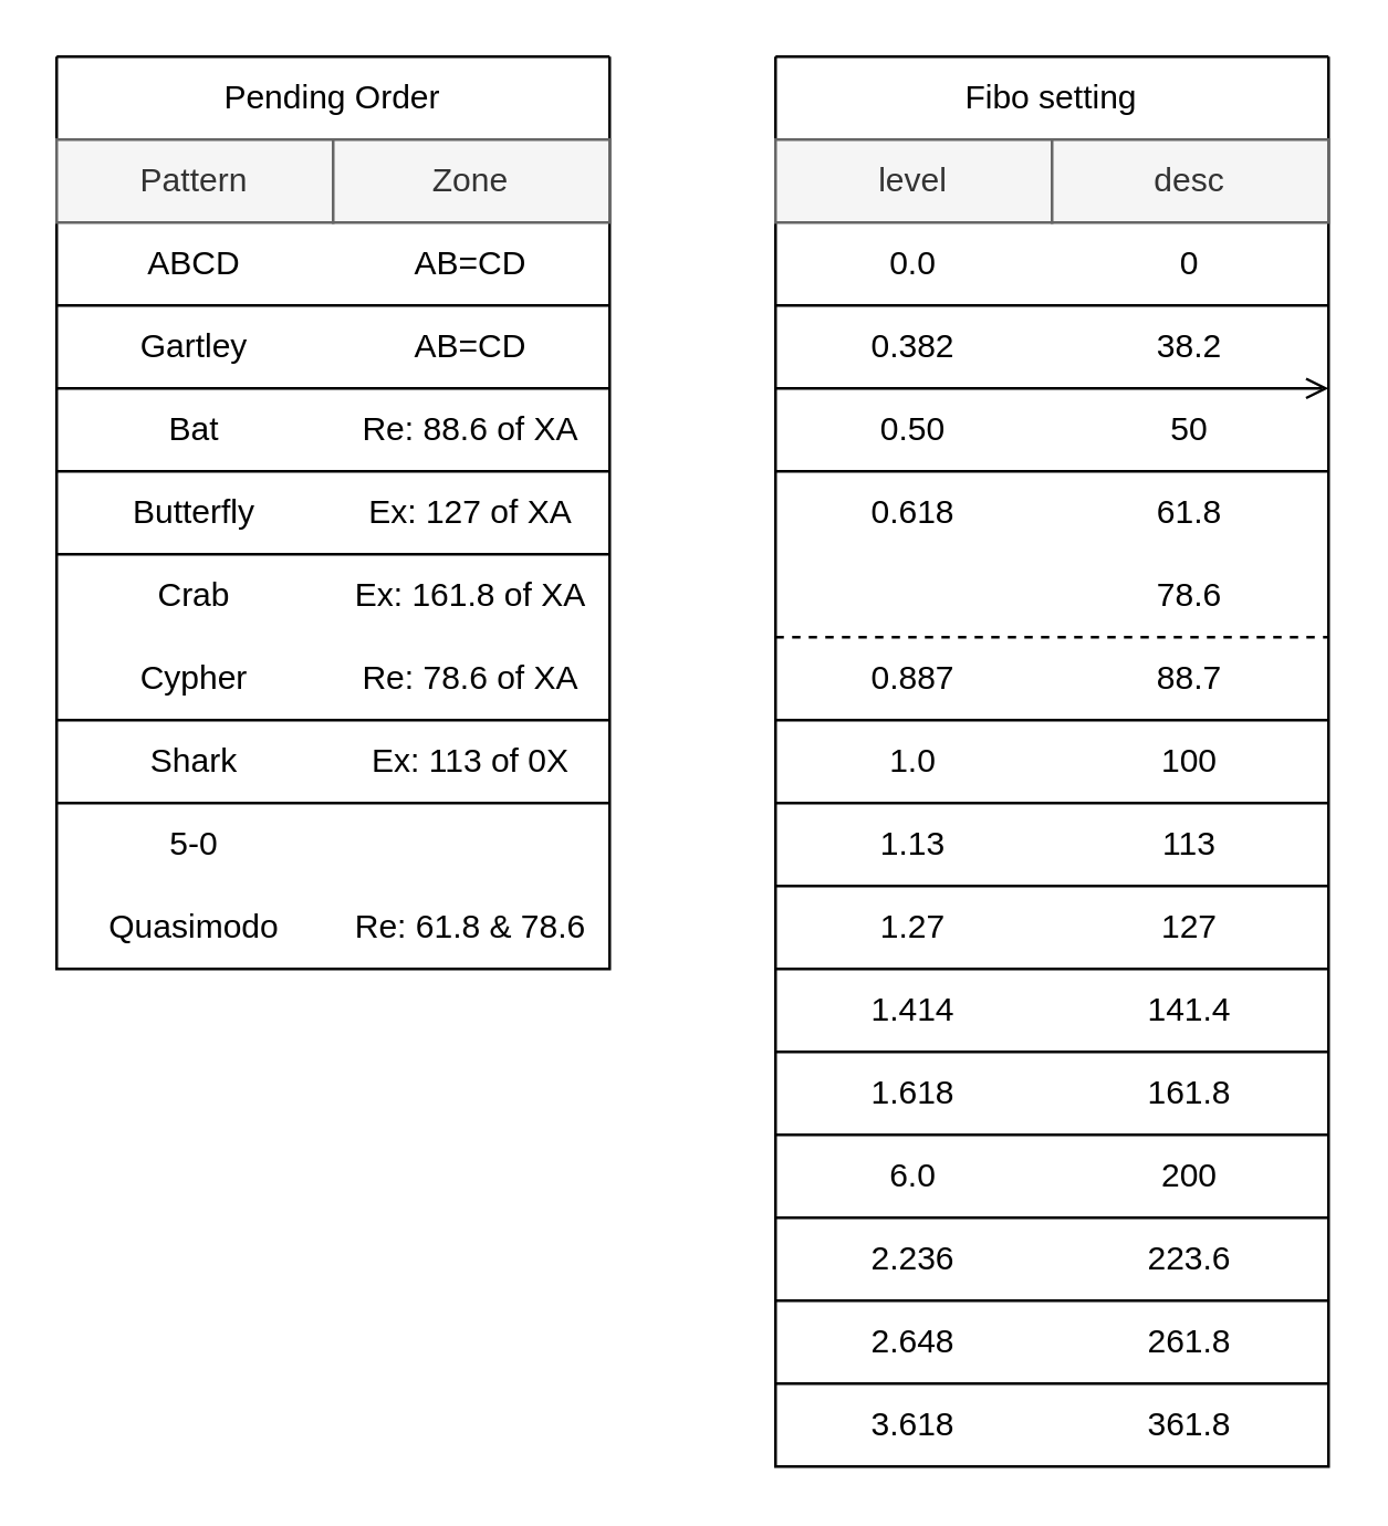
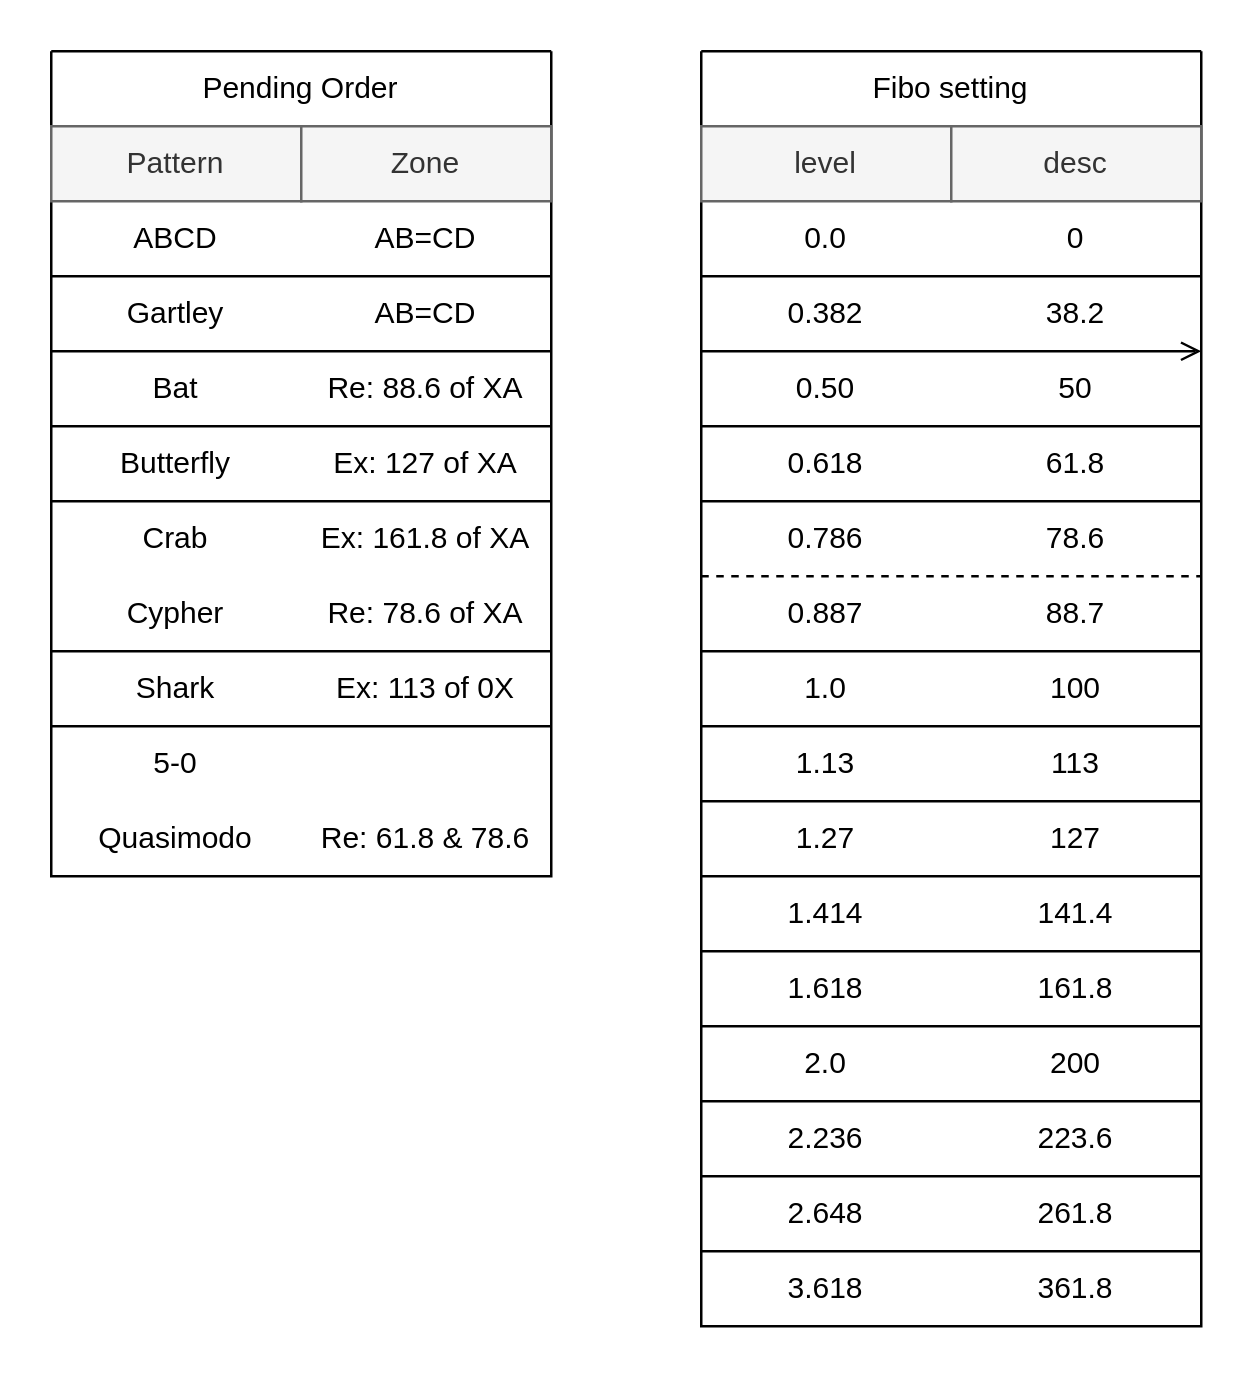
  <mxCell id="0" />
  <mxCell id="1" parent="0" />
  <mxCell id="2" value="" style="swimlane;startSize=0;" vertex="1" parent="1"><mxGeometry x="20" y="20" width="200" height="330" as="geometry" /></mxCell>
  <mxCell id="3" value="ABCD" style="text;html=1;align=center;verticalAlign=middle;whiteSpace=wrap;rounded=0;strokeColor=none;" vertex="1" parent="2"><mxGeometry y="60" width="100" height="30" as="geometry" /></mxCell>
  <mxCell id="4" value="AB=CD" style="text;html=1;align=center;verticalAlign=middle;whiteSpace=wrap;rounded=0;strokeColor=none;" vertex="1" parent="2"><mxGeometry x="100" y="60" width="100" height="30" as="geometry" /></mxCell>
  <mxCell id="5" value="Gartley" style="text;html=1;align=center;verticalAlign=middle;whiteSpace=wrap;rounded=0;" vertex="1" parent="2"><mxGeometry y="90" width="100" height="30" as="geometry" /></mxCell>
  <mxCell id="6" value="AB=CD" style="text;html=1;align=center;verticalAlign=middle;whiteSpace=wrap;rounded=0;" vertex="1" parent="2"><mxGeometry x="100" y="90" width="100" height="30" as="geometry" /></mxCell>
  <mxCell id="7" value="Re: 88.6 of XA" style="text;html=1;align=center;verticalAlign=middle;whiteSpace=wrap;rounded=0;" vertex="1" parent="2"><mxGeometry x="100" y="120" width="100" height="30" as="geometry" /></mxCell>
  <mxCell id="8" value="Bat" style="text;html=1;align=center;verticalAlign=middle;whiteSpace=wrap;rounded=0;" vertex="1" parent="2"><mxGeometry y="120" width="100" height="30" as="geometry" /></mxCell>
  <mxCell id="9" value="Butterfly" style="text;html=1;align=center;verticalAlign=middle;whiteSpace=wrap;rounded=0;" vertex="1" parent="2"><mxGeometry y="150" width="100" height="30" as="geometry" /></mxCell>
  <mxCell id="10" value="Ex: 127 of XA" style="text;html=1;align=center;verticalAlign=middle;whiteSpace=wrap;rounded=0;" vertex="1" parent="2"><mxGeometry x="100" y="150" width="100" height="30" as="geometry" /></mxCell>
  <mxCell id="11" value="Crab" style="text;html=1;align=center;verticalAlign=middle;whiteSpace=wrap;rounded=0;" vertex="1" parent="2"><mxGeometry y="180" width="100" height="30" as="geometry" /></mxCell>
  <mxCell id="12" value="Ex: 161.8 of XA" style="text;html=1;align=center;verticalAlign=middle;whiteSpace=wrap;rounded=0;" vertex="1" parent="2"><mxGeometry x="100" y="180" width="100" height="30" as="geometry" /></mxCell>
  <mxCell id="13" value="Cypher" style="text;html=1;align=center;verticalAlign=middle;whiteSpace=wrap;rounded=0;" vertex="1" parent="2"><mxGeometry y="210" width="100" height="30" as="geometry" /></mxCell>
  <mxCell id="14" value="Re: 78.6 of XA" style="text;html=1;align=center;verticalAlign=middle;whiteSpace=wrap;rounded=0;" vertex="1" parent="2"><mxGeometry x="100" y="210" width="100" height="30" as="geometry" /></mxCell>
  <mxCell id="15" value="Shark" style="text;html=1;align=center;verticalAlign=middle;whiteSpace=wrap;rounded=0;" vertex="1" parent="2"><mxGeometry y="240" width="100" height="30" as="geometry" /></mxCell>
  <mxCell id="16" value="Ex: 113 of 0X" style="text;html=1;align=center;verticalAlign=middle;whiteSpace=wrap;rounded=0;" vertex="1" parent="2"><mxGeometry x="100" y="240" width="100" height="30" as="geometry" /></mxCell>
  <mxCell id="17" value="5-0" style="text;html=1;align=center;verticalAlign=middle;whiteSpace=wrap;rounded=0;" vertex="1" parent="2"><mxGeometry y="270" width="100" height="30" as="geometry" /></mxCell>
  <mxCell id="18" value="Quasimodo" style="text;html=1;align=center;verticalAlign=middle;whiteSpace=wrap;rounded=0;" vertex="1" parent="2"><mxGeometry y="300" width="100" height="30" as="geometry" /></mxCell>
  <mxCell id="19" value="Pattern" style="text;html=1;align=center;verticalAlign=middle;whiteSpace=wrap;rounded=0;fillColor=#f5f5f5;strokeColor=#666666;fontColor=#333333;" vertex="1" parent="2"><mxGeometry y="30" width="100" height="30" as="geometry" /></mxCell>
  <mxCell id="20" value="Zone" style="text;html=1;align=center;verticalAlign=middle;whiteSpace=wrap;rounded=0;fillColor=#f5f5f5;strokeColor=#666666;fontColor=#333333;" vertex="1" parent="2"><mxGeometry x="100" y="30" width="100" height="30" as="geometry" /></mxCell>
  <mxCell id="21" value="" style="endArrow=none;html=1;rounded=0;exitX=0;exitY=0;exitDx=0;exitDy=0;entryX=1;entryY=0;entryDx=0;entryDy=0;" edge="1" parent="2" source="5" target="6"><mxGeometry width="50" height="50" relative="1" as="geometry"><mxPoint x="210" y="180" as="sourcePoint" /><mxPoint x="260" y="130" as="targetPoint" /></mxGeometry></mxCell>
  <mxCell id="22" value="" style="endArrow=none;html=1;rounded=0;exitX=0;exitY=0;exitDx=0;exitDy=0;entryX=1;entryY=0;entryDx=0;entryDy=0;" edge="1" parent="2" source="8" target="7"><mxGeometry width="50" height="50" relative="1" as="geometry"><mxPoint x="210" y="180" as="sourcePoint" /><mxPoint x="260" y="130" as="targetPoint" /></mxGeometry></mxCell>
  <mxCell id="23" value="" style="endArrow=none;html=1;rounded=0;exitX=0;exitY=0;exitDx=0;exitDy=0;entryX=1;entryY=0;entryDx=0;entryDy=0;" edge="1" parent="2" source="9" target="10"><mxGeometry width="50" height="50" relative="1" as="geometry"><mxPoint x="210" y="180" as="sourcePoint" /><mxPoint x="260" y="130" as="targetPoint" /></mxGeometry></mxCell>
  <mxCell id="24" value="" style="endArrow=none;html=1;rounded=0;exitX=0;exitY=0;exitDx=0;exitDy=0;entryX=1;entryY=0;entryDx=0;entryDy=0;" edge="1" parent="2" source="11" target="12"><mxGeometry width="50" height="50" relative="1" as="geometry"><mxPoint x="210" y="190" as="sourcePoint" /><mxPoint x="260" y="140" as="targetPoint" /></mxGeometry></mxCell>
  <mxCell id="25" value="" style="endArrow=none;html=1;rounded=0;exitX=0;exitY=1;exitDx=0;exitDy=0;entryX=1;entryY=0;entryDx=0;entryDy=0;" edge="1" parent="2" source="13" target="16"><mxGeometry width="50" height="50" relative="1" as="geometry"><mxPoint x="210" y="260" as="sourcePoint" /><mxPoint x="260" y="210" as="targetPoint" /></mxGeometry></mxCell>
  <mxCell id="26" value="" style="endArrow=none;html=1;rounded=0;exitX=0;exitY=0;exitDx=0;exitDy=0;entryX=1;entryY=1;entryDx=0;entryDy=0;" edge="1" parent="2" source="17" target="16"><mxGeometry width="50" height="50" relative="1" as="geometry"><mxPoint x="210" y="260" as="sourcePoint" /><mxPoint x="260" y="210" as="targetPoint" /></mxGeometry></mxCell>
  <mxCell id="27" value="Re: 61.8 &amp;amp; 78.6" style="text;html=1;align=center;verticalAlign=middle;whiteSpace=wrap;rounded=0;" vertex="1" parent="2"><mxGeometry x="100" y="300" width="100" height="30" as="geometry" /></mxCell>
  <mxCell id="28" value="Pending Order" style="text;html=1;align=center;verticalAlign=middle;whiteSpace=wrap;rounded=0;" vertex="1" parent="2"><mxGeometry width="200" height="30" as="geometry" /></mxCell>
  <mxCell id="29" value="" style="swimlane;startSize=0;" vertex="1" parent="1"><mxGeometry x="280" y="20" width="200" height="510" as="geometry" /></mxCell>
  <mxCell id="30" value="0.0" style="text;html=1;align=center;verticalAlign=middle;whiteSpace=wrap;rounded=0;strokeColor=none;" vertex="1" parent="29"><mxGeometry y="60" width="100" height="30" as="geometry" /></mxCell>
  <mxCell id="31" value="0" style="text;html=1;align=center;verticalAlign=middle;whiteSpace=wrap;rounded=0;strokeColor=none;" vertex="1" parent="29"><mxGeometry x="100" y="60" width="100" height="30" as="geometry" /></mxCell>
  <mxCell id="32" value="0.382" style="text;html=1;align=center;verticalAlign=middle;whiteSpace=wrap;rounded=0;" vertex="1" parent="29"><mxGeometry y="90" width="100" height="30" as="geometry" /></mxCell>
  <mxCell id="33" value="38.2" style="text;html=1;align=center;verticalAlign=middle;whiteSpace=wrap;rounded=0;" vertex="1" parent="29"><mxGeometry x="100" y="90" width="100" height="30" as="geometry" /></mxCell>
  <mxCell id="34" value="50" style="text;html=1;align=center;verticalAlign=middle;whiteSpace=wrap;rounded=0;" vertex="1" parent="29"><mxGeometry x="100" y="120" width="100" height="30" as="geometry" /></mxCell>
  <mxCell id="35" value="0.50" style="text;html=1;align=center;verticalAlign=middle;whiteSpace=wrap;rounded=0;" vertex="1" parent="29"><mxGeometry y="120" width="100" height="30" as="geometry" /></mxCell>
  <mxCell id="36" value="0.618" style="text;html=1;align=center;verticalAlign=middle;whiteSpace=wrap;rounded=0;" vertex="1" parent="29"><mxGeometry y="150" width="100" height="30" as="geometry" /></mxCell>
  <mxCell id="37" value="61.8" style="text;html=1;align=center;verticalAlign=middle;whiteSpace=wrap;rounded=0;" vertex="1" parent="29"><mxGeometry x="100" y="150" width="100" height="30" as="geometry" /></mxCell>
+ <mxCell id="38" value="0.786" style="text;html=1;align=center;verticalAlign=middle;whiteSpace=wrap;rounded=0;" vertex="1" parent="29"><mxGeometry y="180" width="100" height="30" as="geometry" /></mxCell>
  <mxCell id="39" value="78.6" style="text;html=1;align=center;verticalAlign=middle;whiteSpace=wrap;rounded=0;" vertex="1" parent="29"><mxGeometry x="100" y="180" width="100" height="30" as="geometry" /></mxCell>
  <mxCell id="40" value="0.887" style="text;html=1;align=center;verticalAlign=middle;whiteSpace=wrap;rounded=0;" vertex="1" parent="29"><mxGeometry y="210" width="100" height="30" as="geometry" /></mxCell>
  <mxCell id="41" value="88.7" style="text;html=1;align=center;verticalAlign=middle;whiteSpace=wrap;rounded=0;" vertex="1" parent="29"><mxGeometry x="100" y="210" width="100" height="30" as="geometry" /></mxCell>
  <mxCell id="42" value="1.0" style="text;html=1;align=center;verticalAlign=middle;whiteSpace=wrap;rounded=0;" vertex="1" parent="29"><mxGeometry y="240" width="100" height="30" as="geometry" /></mxCell>
  <mxCell id="43" value="100" style="text;html=1;align=center;verticalAlign=middle;whiteSpace=wrap;rounded=0;" vertex="1" parent="29"><mxGeometry x="100" y="240" width="100" height="30" as="geometry" /></mxCell>
  <mxCell id="44" value="1.13" style="text;html=1;align=center;verticalAlign=middle;whiteSpace=wrap;rounded=0;" vertex="1" parent="29"><mxGeometry y="270" width="100" height="30" as="geometry" /></mxCell>
  <mxCell id="45" value="113" style="text;html=1;align=center;verticalAlign=middle;whiteSpace=wrap;rounded=0;" vertex="1" parent="29"><mxGeometry x="100" y="270" width="100" height="30" as="geometry" /></mxCell>
  <mxCell id="46" value="1.27" style="text;html=1;align=center;verticalAlign=middle;whiteSpace=wrap;rounded=0;" vertex="1" parent="29"><mxGeometry y="300" width="100" height="30" as="geometry" /></mxCell>
  <mxCell id="47" value="level" style="text;html=1;align=center;verticalAlign=middle;whiteSpace=wrap;rounded=0;fillColor=#f5f5f5;strokeColor=#666666;fontColor=#333333;" vertex="1" parent="29"><mxGeometry y="30" width="100" height="30" as="geometry" /></mxCell>
  <mxCell id="48" value="desc" style="text;html=1;align=center;verticalAlign=middle;whiteSpace=wrap;rounded=0;fillColor=#f5f5f5;strokeColor=#666666;fontColor=#333333;" vertex="1" parent="29"><mxGeometry x="100" y="30" width="100" height="30" as="geometry" /></mxCell>
  <mxCell id="49" value="" style="endArrow=none;html=1;rounded=0;exitX=0;exitY=0;exitDx=0;exitDy=0;entryX=1;entryY=0;entryDx=0;entryDy=0;" edge="1" parent="29" source="32" target="33"><mxGeometry width="50" height="50" relative="1" as="geometry"><mxPoint x="210" y="180" as="sourcePoint" /><mxPoint x="260" y="130" as="targetPoint" /></mxGeometry></mxCell>
  <mxCell id="50" value="" style="endArrow=open;html=1;rounded=0;exitX=0;exitY=0;exitDx=0;exitDy=0;entryX=1;entryY=0;entryDx=0;entryDy=0;" edge="1" parent="29" source="35" target="34"><mxGeometry width="50" height="50" relative="1" as="geometry"><mxPoint x="210" y="180" as="sourcePoint" /><mxPoint x="260" y="130" as="targetPoint" /></mxGeometry></mxCell>
  <mxCell id="51" value="" style="endArrow=none;html=1;rounded=0;exitX=0;exitY=0;exitDx=0;exitDy=0;entryX=1;entryY=0;entryDx=0;entryDy=0;" edge="1" parent="29" source="36" target="37"><mxGeometry width="50" height="50" relative="1" as="geometry"><mxPoint x="210" y="180" as="sourcePoint" /><mxPoint x="260" y="130" as="targetPoint" /></mxGeometry></mxCell>
+ <mxCell id="52" value="" style="endArrow=none;html=1;rounded=0;exitX=0;exitY=0;exitDx=0;exitDy=0;entryX=1;entryY=0;entryDx=0;entryDy=0;" edge="1" parent="29" source="38" target="39"><mxGeometry width="50" height="50" relative="1" as="geometry"><mxPoint x="210" y="190" as="sourcePoint" /><mxPoint x="260" y="140" as="targetPoint" /></mxGeometry></mxCell>
  <mxCell id="53" value="" style="endArrow=none;html=1;rounded=0;exitX=0;exitY=0;exitDx=0;exitDy=0;entryX=1;entryY=0;entryDx=0;entryDy=0;dashed=1;" edge="1" parent="29" source="40" target="41"><mxGeometry width="50" height="50" relative="1" as="geometry"><mxPoint x="210" y="230" as="sourcePoint" /><mxPoint x="260" y="180" as="targetPoint" /></mxGeometry></mxCell>
  <mxCell id="54" value="" style="endArrow=none;html=1;rounded=0;exitX=0;exitY=1;exitDx=0;exitDy=0;entryX=1;entryY=0;entryDx=0;entryDy=0;" edge="1" parent="29" source="40" target="43"><mxGeometry width="50" height="50" relative="1" as="geometry"><mxPoint x="210" y="260" as="sourcePoint" /><mxPoint x="260" y="210" as="targetPoint" /></mxGeometry></mxCell>
  <mxCell id="55" value="" style="endArrow=none;html=1;rounded=0;exitX=0;exitY=0;exitDx=0;exitDy=0;entryX=1;entryY=1;entryDx=0;entryDy=0;" edge="1" parent="29" source="44" target="43"><mxGeometry width="50" height="50" relative="1" as="geometry"><mxPoint x="210" y="260" as="sourcePoint" /><mxPoint x="260" y="210" as="targetPoint" /></mxGeometry></mxCell>
  <mxCell id="56" value="" style="endArrow=none;html=1;rounded=0;exitX=0;exitY=1;exitDx=0;exitDy=0;entryX=1;entryY=1;entryDx=0;entryDy=0;" edge="1" parent="29" source="44" target="45"><mxGeometry width="50" height="50" relative="1" as="geometry"><mxPoint x="210" y="260" as="sourcePoint" /><mxPoint x="260" y="210" as="targetPoint" /></mxGeometry></mxCell>
  <mxCell id="57" value="Fibo setting" style="text;html=1;align=center;verticalAlign=middle;whiteSpace=wrap;rounded=0;" vertex="1" parent="29"><mxGeometry width="200" height="30" as="geometry" /></mxCell>
  <mxCell id="58" value="127" style="text;html=1;align=center;verticalAlign=middle;whiteSpace=wrap;rounded=0;" vertex="1" parent="29"><mxGeometry x="100" y="300" width="100" height="30" as="geometry" /></mxCell>
  <mxCell id="59" value="1.414" style="text;html=1;align=center;verticalAlign=middle;whiteSpace=wrap;rounded=0;" vertex="1" parent="29"><mxGeometry y="330" width="100" height="30" as="geometry" /></mxCell>
  <mxCell id="60" value="" style="endArrow=none;html=1;rounded=0;exitX=0;exitY=1;exitDx=0;exitDy=0;entryX=1;entryY=1;entryDx=0;entryDy=0;" edge="1" parent="29"><mxGeometry width="50" height="50" relative="1" as="geometry"><mxPoint y="330" as="sourcePoint" /><mxPoint x="200" y="330" as="targetPoint" /></mxGeometry></mxCell>
  <mxCell id="61" value="141.4" style="text;html=1;align=center;verticalAlign=middle;whiteSpace=wrap;rounded=0;" vertex="1" parent="29"><mxGeometry x="100" y="330" width="100" height="30" as="geometry" /></mxCell>
  <mxCell id="62" value="1.618" style="text;html=1;align=center;verticalAlign=middle;whiteSpace=wrap;rounded=0;" vertex="1" parent="29"><mxGeometry y="360" width="100" height="30" as="geometry" /></mxCell>
  <mxCell id="63" value="" style="endArrow=none;html=1;rounded=0;exitX=0;exitY=1;exitDx=0;exitDy=0;entryX=1;entryY=1;entryDx=0;entryDy=0;" edge="1" parent="29"><mxGeometry width="50" height="50" relative="1" as="geometry"><mxPoint y="360" as="sourcePoint" /><mxPoint x="200" y="360" as="targetPoint" /></mxGeometry></mxCell>
  <mxCell id="64" value="161.8" style="text;html=1;align=center;verticalAlign=middle;whiteSpace=wrap;rounded=0;" vertex="1" parent="29"><mxGeometry x="100" y="360" width="100" height="30" as="geometry" /></mxCell>
- <mxCell id="65" value="6.0" style="text;html=1;align=center;verticalAlign=middle;whiteSpace=wrap;rounded=0;" vertex="1" parent="29"><mxGeometry y="390" width="100" height="30" as="geometry" /></mxCell>
+ <mxCell id="65" value="2.0" style="text;html=1;align=center;verticalAlign=middle;whiteSpace=wrap;rounded=0;" vertex="1" parent="29"><mxGeometry y="390" width="100" height="30" as="geometry" /></mxCell>
  <mxCell id="66" value="" style="endArrow=none;html=1;rounded=0;exitX=0;exitY=1;exitDx=0;exitDy=0;entryX=1;entryY=1;entryDx=0;entryDy=0;" edge="1" parent="29"><mxGeometry width="50" height="50" relative="1" as="geometry"><mxPoint y="390" as="sourcePoint" /><mxPoint x="200" y="390" as="targetPoint" /></mxGeometry></mxCell>
  <mxCell id="67" value="200" style="text;html=1;align=center;verticalAlign=middle;whiteSpace=wrap;rounded=0;" vertex="1" parent="29"><mxGeometry x="100" y="390" width="100" height="30" as="geometry" /></mxCell>
  <mxCell id="68" value="2.236" style="text;html=1;align=center;verticalAlign=middle;whiteSpace=wrap;rounded=0;" vertex="1" parent="29"><mxGeometry y="420" width="100" height="30" as="geometry" /></mxCell>
  <mxCell id="69" value="" style="endArrow=none;html=1;rounded=0;exitX=0;exitY=1;exitDx=0;exitDy=0;entryX=1;entryY=1;entryDx=0;entryDy=0;" edge="1" parent="29"><mxGeometry width="50" height="50" relative="1" as="geometry"><mxPoint y="420" as="sourcePoint" /><mxPoint x="200" y="420" as="targetPoint" /></mxGeometry></mxCell>
  <mxCell id="70" value="223.6" style="text;html=1;align=center;verticalAlign=middle;whiteSpace=wrap;rounded=0;" vertex="1" parent="29"><mxGeometry x="100" y="420" width="100" height="30" as="geometry" /></mxCell>
  <mxCell id="71" value="2.648" style="text;html=1;align=center;verticalAlign=middle;whiteSpace=wrap;rounded=0;" vertex="1" parent="29"><mxGeometry y="450" width="100" height="30" as="geometry" /></mxCell>
  <mxCell id="72" value="" style="endArrow=none;html=1;rounded=0;exitX=0;exitY=1;exitDx=0;exitDy=0;entryX=1;entryY=1;entryDx=0;entryDy=0;" edge="1" parent="29"><mxGeometry width="50" height="50" relative="1" as="geometry"><mxPoint y="450" as="sourcePoint" /><mxPoint x="200" y="450" as="targetPoint" /></mxGeometry></mxCell>
  <mxCell id="73" value="261.8" style="text;html=1;align=center;verticalAlign=middle;whiteSpace=wrap;rounded=0;" vertex="1" parent="29"><mxGeometry x="100" y="450" width="100" height="30" as="geometry" /></mxCell>
  <mxCell id="74" value="3.618" style="text;html=1;align=center;verticalAlign=middle;whiteSpace=wrap;rounded=0;" vertex="1" parent="29"><mxGeometry y="480" width="100" height="30" as="geometry" /></mxCell>
  <mxCell id="75" value="" style="endArrow=none;html=1;rounded=0;exitX=0;exitY=1;exitDx=0;exitDy=0;entryX=1;entryY=1;entryDx=0;entryDy=0;" edge="1" parent="29"><mxGeometry width="50" height="50" relative="1" as="geometry"><mxPoint y="480" as="sourcePoint" /><mxPoint x="200" y="480" as="targetPoint" /></mxGeometry></mxCell>
  <mxCell id="76" value="361.8" style="text;html=1;align=center;verticalAlign=middle;whiteSpace=wrap;rounded=0;" vertex="1" parent="29"><mxGeometry x="100" y="480" width="100" height="30" as="geometry" /></mxCell>
